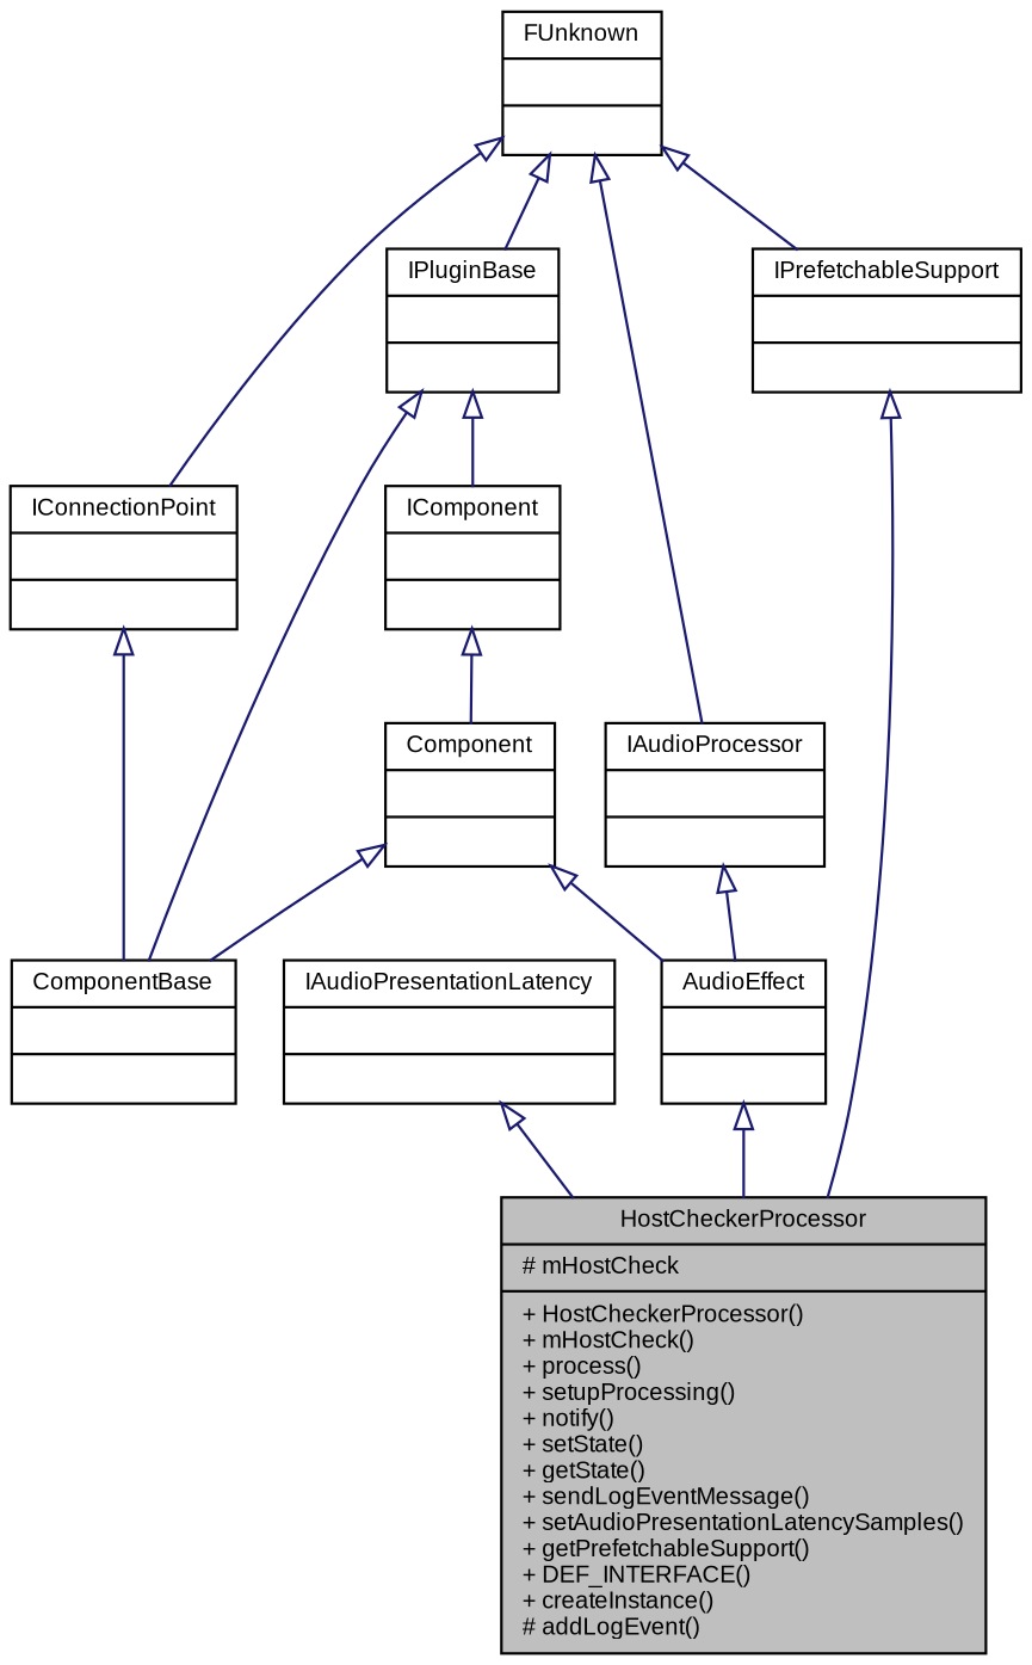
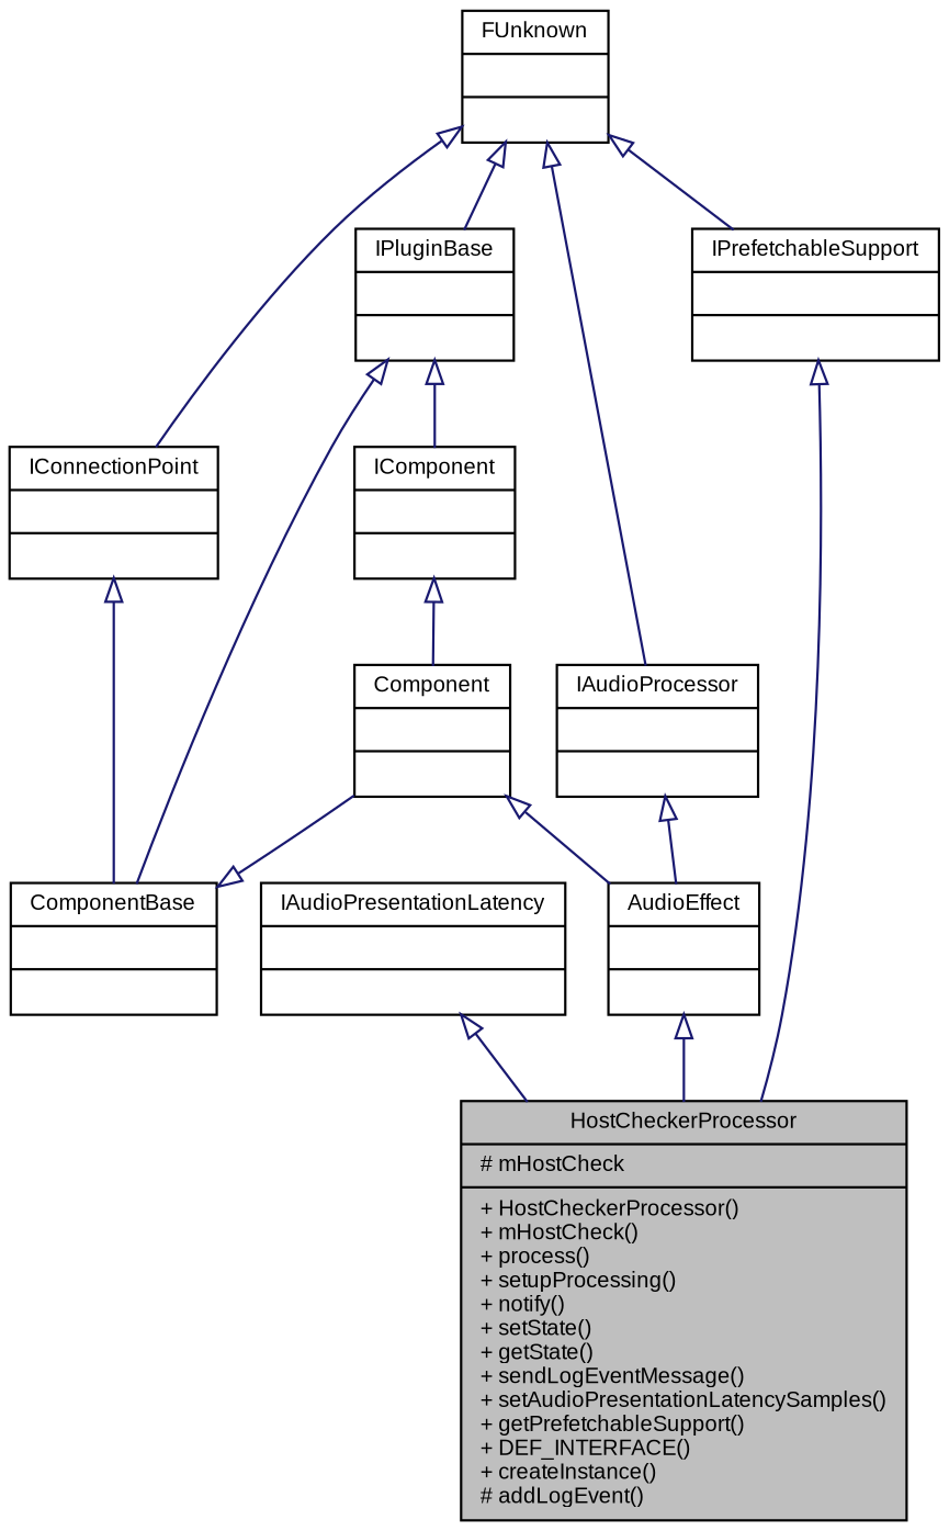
  digraph {
    fontname="Liberation Sans"
    node [color=black fontname="Liberation Sans" fontsize=9 shape=record]
    edge [arrowtail=empty color=midnightblue dir=back fontname="Liberation Sans" fontsize=9 labelfontname=Arial labelfontsize=9 style=solid]
    n1 [fillcolor=grey75 fontcolor=black height=0.2 label="{HostCheckerProcessor\n|# mHostCheck\l|+ HostCheckerProcessor()\l+ mHostCheck()\l+ process()\l+ setupProcessing()\l+ notify()\l+ setState()\l+ getState()\l+ sendLogEventMessage()\l+ setAudioPresentationLatencySamples()\l+ getPrefetchableSupport()\l+ DEF_INTERFACE()\l+ createInstance()\l# addLogEvent()\l}" style=filled width=0.4]
    n2 [height=0.2 label="{AudioEffect\n||}" width=0.4]
    n3 [height=0.2 label="{Component\n||}" width=0.4]
    n4 [height=0.2 label="{ComponentBase\n||}" width=0.4]
    n5 [height=0.2 label="{IPluginBase\n||}" width=0.4]
    n6 [height=0.2 label="{IComponent\n||}" width=0.4]
    n7 [height=0.2 label="{FUnknown\n||}" width=0.4]
    n8 [height=0.2 label="{IConnectionPoint\n||}" width=0.4]
    n9 [height=0.2 label="{IAudioProcessor\n||}" width=0.4]
    n10 [height=0.2 label="{IPrefetchableSupport\n||}" width=0.4]
    n11 [height=0.2 label="{IAudioPresentationLatency\n||}" width=0.4]
    n2 -> n1
    n3 -> n2
-   n3 -> n4
+   n4 -> n3
    n5 -> n4
    n5 -> n6
    n6 -> n3
    n7 -> n5
    n7 -> n8
    n7 -> n9
    n7 -> n10
    n8 -> n4
    n9 -> n2
    n10 -> n1
    n11 -> n1
  }
